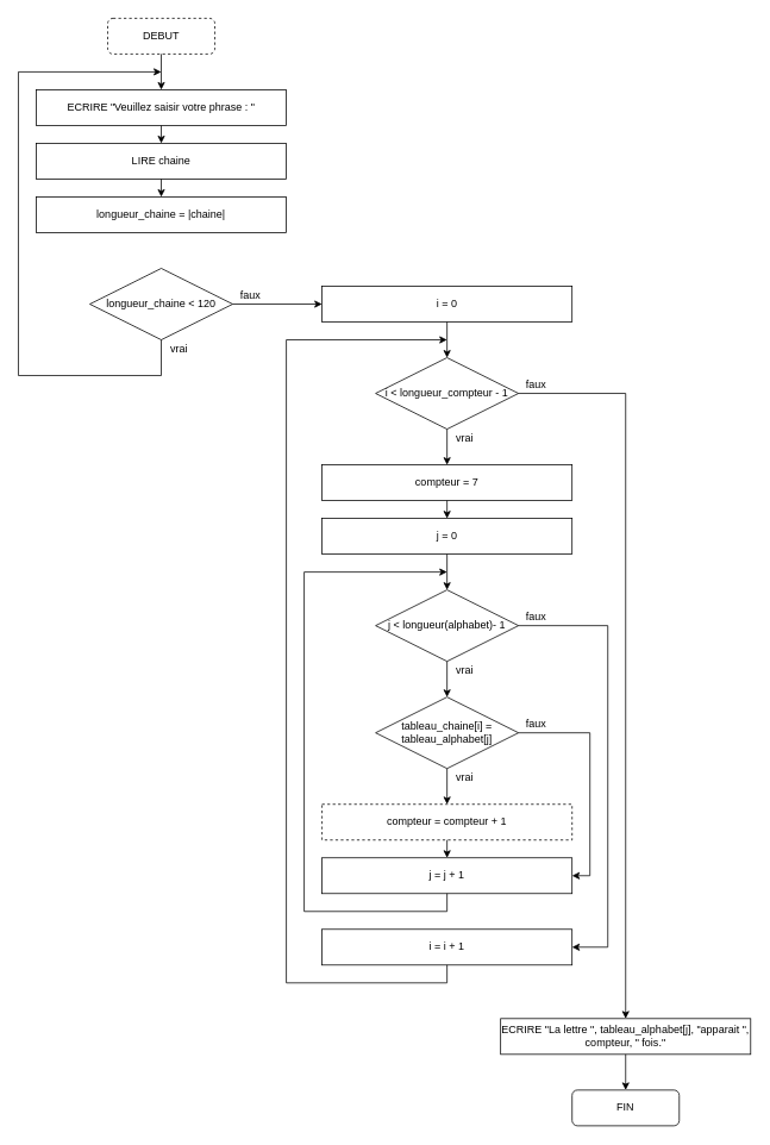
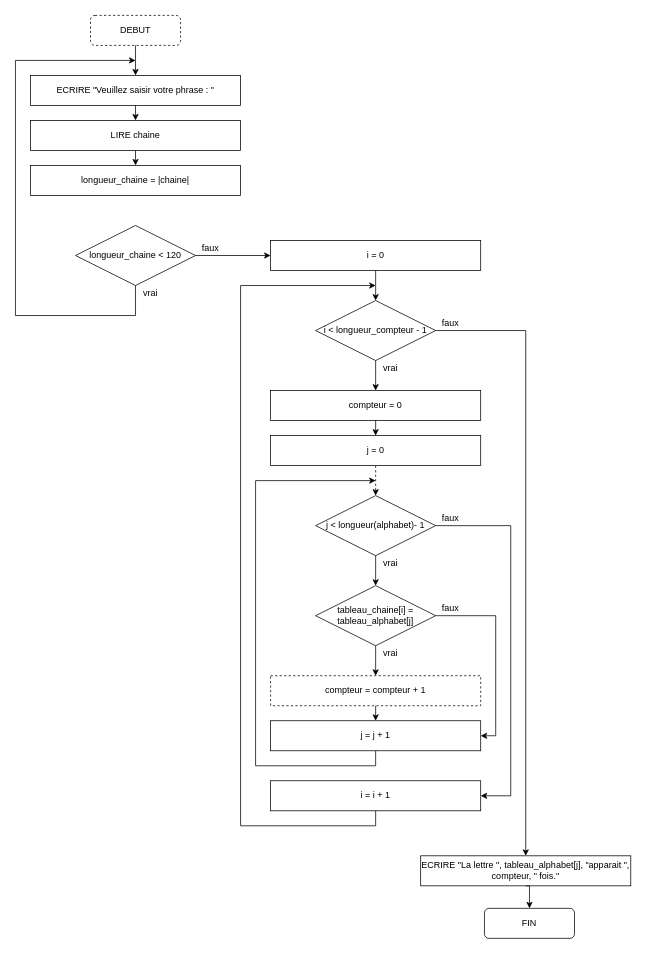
  <mxCell id="0" />
  <mxCell id="1" parent="0" />
  <mxCell id="2" style="edgeStyle=orthogonalEdgeStyle;rounded=0;orthogonalLoop=1;jettySize=auto;html=1;exitX=0.5;exitY=1;exitDx=0;exitDy=0;entryX=0.5;entryY=0;entryDx=0;entryDy=0;" edge="1" parent="1" source="3" target="5"><mxGeometry relative="1" as="geometry" /></mxCell>
  <mxCell id="3" value="DEBUT" style="rounded=1;whiteSpace=wrap;html=1;fillColor=none;dashed=1;" vertex="1" parent="1"><mxGeometry x="120" y="20" width="120" height="40" as="geometry" /></mxCell>
  <mxCell id="4" style="edgeStyle=orthogonalEdgeStyle;rounded=0;orthogonalLoop=1;jettySize=auto;html=1;exitX=0.5;exitY=1;exitDx=0;exitDy=0;entryX=0.5;entryY=0;entryDx=0;entryDy=0;" edge="1" parent="1" source="5" target="7"><mxGeometry relative="1" as="geometry" /></mxCell>
  <mxCell id="5" value="ECRIRE &quot;Veuillez saisir votre phrase : &quot;" style="rounded=0;whiteSpace=wrap;html=1;fillColor=none;" vertex="1" parent="1"><mxGeometry x="40" y="100" width="280" height="40" as="geometry" /></mxCell>
  <mxCell id="6" style="edgeStyle=orthogonalEdgeStyle;rounded=0;orthogonalLoop=1;jettySize=auto;html=1;exitX=0.5;exitY=1;exitDx=0;exitDy=0;entryX=0.5;entryY=0;entryDx=0;entryDy=0;" edge="1" parent="1" source="7" target="8"><mxGeometry relative="1" as="geometry" /></mxCell>
  <mxCell id="7" value="LIRE chaine" style="rounded=0;whiteSpace=wrap;html=1;fillColor=none;" vertex="1" parent="1"><mxGeometry x="40" y="160" width="280" height="40" as="geometry" /></mxCell>
  <mxCell id="8" value="longueur_chaine = |chaine|" style="rounded=0;whiteSpace=wrap;html=1;fillColor=none;" vertex="1" parent="1"><mxGeometry x="40" y="220" width="280" height="40" as="geometry" /></mxCell>
  <mxCell id="9" style="edgeStyle=orthogonalEdgeStyle;rounded=0;orthogonalLoop=1;jettySize=auto;html=1;exitX=0.5;exitY=1;exitDx=0;exitDy=0;" edge="1" parent="1" source="11"><mxGeometry relative="1" as="geometry"><mxPoint x="180" y="80" as="targetPoint" /><Array as="points"><mxPoint x="180" y="420" /><mxPoint x="20" y="420" /><mxPoint x="20" y="80" /></Array></mxGeometry></mxCell>
  <mxCell id="10" style="edgeStyle=orthogonalEdgeStyle;rounded=0;orthogonalLoop=1;jettySize=auto;html=1;exitX=1;exitY=0.5;exitDx=0;exitDy=0;" edge="1" parent="1" source="11" target="16"><mxGeometry relative="1" as="geometry" /></mxCell>
  <mxCell id="11" value="longueur_chaine &amp;lt; 120" style="rhombus;whiteSpace=wrap;html=1;fillColor=none;" vertex="1" parent="1"><mxGeometry x="100" y="300" width="160" height="80" as="geometry" /></mxCell>
  <mxCell id="12" style="edgeStyle=orthogonalEdgeStyle;rounded=0;orthogonalLoop=1;jettySize=auto;html=1;exitX=0.5;exitY=1;exitDx=0;exitDy=0;entryX=0.5;entryY=0;entryDx=0;entryDy=0;" edge="1" parent="1" source="14" target="18"><mxGeometry relative="1" as="geometry" /></mxCell>
  <mxCell id="13" style="edgeStyle=orthogonalEdgeStyle;rounded=0;orthogonalLoop=1;jettySize=auto;html=1;exitX=1;exitY=0.5;exitDx=0;exitDy=0;" edge="1" parent="1" source="14" target="30"><mxGeometry relative="1" as="geometry"><Array as="points"><mxPoint x="700" y="440" /></Array></mxGeometry></mxCell>
  <mxCell id="14" value="i &amp;lt; longueur_compteur - 1" style="rhombus;whiteSpace=wrap;html=1;fillColor=none;" vertex="1" parent="1"><mxGeometry x="420" y="400" width="160" height="80" as="geometry" /></mxCell>
  <mxCell id="15" style="edgeStyle=orthogonalEdgeStyle;rounded=0;orthogonalLoop=1;jettySize=auto;html=1;exitX=0.5;exitY=1;exitDx=0;exitDy=0;entryX=0.5;entryY=0;entryDx=0;entryDy=0;" edge="1" parent="1" source="16" target="14"><mxGeometry relative="1" as="geometry" /></mxCell>
  <mxCell id="16" value="i = 0" style="rounded=0;whiteSpace=wrap;html=1;fillColor=none;" vertex="1" parent="1"><mxGeometry x="360" y="320" width="280" height="40" as="geometry" /></mxCell>
  <mxCell id="17" style="edgeStyle=orthogonalEdgeStyle;rounded=0;orthogonalLoop=1;jettySize=auto;html=1;exitX=0.5;exitY=1;exitDx=0;exitDy=0;entryX=0.5;entryY=0;entryDx=0;entryDy=0;" edge="1" parent="1" source="18" target="23"><mxGeometry relative="1" as="geometry" /></mxCell>
- <mxCell id="18" value="compteur = 7" style="rounded=0;whiteSpace=wrap;html=1;fillColor=none;" vertex="1" parent="1"><mxGeometry x="360" y="520" width="280" height="40" as="geometry" /></mxCell>
+ <mxCell id="18" value="compteur = 0" style="rounded=0;whiteSpace=wrap;html=1;fillColor=none;" vertex="1" parent="1"><mxGeometry x="360" y="520" width="280" height="40" as="geometry" /></mxCell>
  <mxCell id="19" style="edgeStyle=orthogonalEdgeStyle;rounded=0;orthogonalLoop=1;jettySize=auto;html=1;exitX=0.5;exitY=1;exitDx=0;exitDy=0;entryX=0.5;entryY=0;entryDx=0;entryDy=0;" edge="1" parent="1" source="21" target="26"><mxGeometry relative="1" as="geometry" /></mxCell>
  <mxCell id="20" style="edgeStyle=orthogonalEdgeStyle;rounded=0;orthogonalLoop=1;jettySize=auto;html=1;exitX=1;exitY=0.5;exitDx=0;exitDy=0;entryX=1;entryY=0.5;entryDx=0;entryDy=0;" edge="1" parent="1" source="21" target="35"><mxGeometry relative="1" as="geometry"><Array as="points"><mxPoint x="680" y="700" /><mxPoint x="680" y="1060" /></Array></mxGeometry></mxCell>
  <mxCell id="21" value="j &amp;lt; longueur(alphabet)- 1" style="rhombus;whiteSpace=wrap;html=1;fillColor=none;" vertex="1" parent="1"><mxGeometry x="420" y="660" width="160" height="80" as="geometry" /></mxCell>
- <mxCell id="22" style="edgeStyle=orthogonalEdgeStyle;rounded=0;orthogonalLoop=1;jettySize=auto;html=1;exitX=0.5;exitY=1;exitDx=0;exitDy=0;entryX=0.5;entryY=0;entryDx=0;entryDy=0;" edge="1" parent="1" source="23" target="21"><mxGeometry relative="1" as="geometry" /></mxCell>
+ <mxCell id="22" style="edgeStyle=orthogonalEdgeStyle;rounded=0;orthogonalLoop=1;jettySize=auto;html=1;exitX=0.5;exitY=1;exitDx=0;exitDy=0;entryX=0.5;entryY=0;entryDx=0;entryDy=0;dashed=1;" edge="1" parent="1" source="23" target="21"><mxGeometry relative="1" as="geometry" /></mxCell>
  <mxCell id="23" value="j = 0" style="rounded=0;whiteSpace=wrap;html=1;fillColor=none;" vertex="1" parent="1"><mxGeometry x="360" y="580" width="280" height="40" as="geometry" /></mxCell>
  <mxCell id="24" style="edgeStyle=orthogonalEdgeStyle;rounded=0;orthogonalLoop=1;jettySize=auto;html=1;exitX=0.5;exitY=1;exitDx=0;exitDy=0;entryX=0.5;entryY=0;entryDx=0;entryDy=0;" edge="1" parent="1" source="26" target="28"><mxGeometry relative="1" as="geometry" /></mxCell>
  <mxCell id="25" style="edgeStyle=orthogonalEdgeStyle;rounded=0;orthogonalLoop=1;jettySize=auto;html=1;exitX=1;exitY=0.5;exitDx=0;exitDy=0;entryX=1;entryY=0.5;entryDx=0;entryDy=0;" edge="1" parent="1" source="26" target="33"><mxGeometry relative="1" as="geometry" /></mxCell>
  <mxCell id="26" value="tableau_chaine[i] = tableau_alphabet[j]" style="rhombus;whiteSpace=wrap;html=1;fillColor=none;" vertex="1" parent="1"><mxGeometry x="420" y="780" width="160" height="80" as="geometry" /></mxCell>
  <mxCell id="27" style="edgeStyle=orthogonalEdgeStyle;rounded=0;orthogonalLoop=1;jettySize=auto;html=1;exitX=0.5;exitY=1;exitDx=0;exitDy=0;entryX=0.5;entryY=0;entryDx=0;entryDy=0;" edge="1" parent="1" source="28" target="33"><mxGeometry relative="1" as="geometry" /></mxCell>
  <mxCell id="28" value="compteur = compteur + 1" style="rounded=0;whiteSpace=wrap;html=1;fillColor=none;dashed=1;" vertex="1" parent="1"><mxGeometry x="360" y="900" width="280" height="40" as="geometry" /></mxCell>
  <mxCell id="29" style="edgeStyle=orthogonalEdgeStyle;rounded=0;orthogonalLoop=1;jettySize=auto;html=1;exitX=0.5;exitY=1;exitDx=0;exitDy=0;entryX=0.5;entryY=0;entryDx=0;entryDy=0;" edge="1" parent="1" source="30" target="31"><mxGeometry relative="1" as="geometry" /></mxCell>
  <mxCell id="30" value="ECRIRE &quot;La lettre &quot;, tableau_alphabet[j], &quot;apparait &quot;, compteur, &quot; fois.&quot;" style="rounded=0;whiteSpace=wrap;html=1;fillColor=none;" vertex="1" parent="1"><mxGeometry x="560" y="1140" width="280" height="40" as="geometry" /></mxCell>
- <mxCell id="31" value="FIN" style="rounded=1;whiteSpace=wrap;html=1;fillColor=none;" vertex="1" parent="1"><mxGeometry x="640" y="1220" width="120" height="40" as="geometry" /></mxCell>
+ <mxCell id="31" value="FIN" style="rounded=1;whiteSpace=wrap;html=1;fillColor=none;" vertex="1" parent="1"><mxGeometry x="645" y="1210" width="120" height="40" as="geometry" /></mxCell>
  <mxCell id="32" style="edgeStyle=orthogonalEdgeStyle;rounded=0;orthogonalLoop=1;jettySize=auto;html=1;exitX=0.5;exitY=1;exitDx=0;exitDy=0;" edge="1" parent="1" source="33"><mxGeometry relative="1" as="geometry"><mxPoint x="500" y="640" as="targetPoint" /><Array as="points"><mxPoint x="500" y="1020" /><mxPoint x="340" y="1020" /><mxPoint x="340" y="640" /></Array></mxGeometry></mxCell>
  <mxCell id="33" value="j = j + 1" style="rounded=0;whiteSpace=wrap;html=1;fillColor=none;" vertex="1" parent="1"><mxGeometry x="360" y="960" width="280" height="40" as="geometry" /></mxCell>
  <mxCell id="34" style="edgeStyle=orthogonalEdgeStyle;rounded=0;orthogonalLoop=1;jettySize=auto;html=1;exitX=0.5;exitY=1;exitDx=0;exitDy=0;" edge="1" parent="1" source="35"><mxGeometry relative="1" as="geometry"><mxPoint x="500" y="380" as="targetPoint" /><Array as="points"><mxPoint x="500" y="1100" /><mxPoint x="320" y="1100" /><mxPoint x="320" y="380" /></Array></mxGeometry></mxCell>
  <mxCell id="35" value="i = i + 1" style="rounded=0;whiteSpace=wrap;html=1;fillColor=none;" vertex="1" parent="1"><mxGeometry x="360" y="1040" width="280" height="40" as="geometry" /></mxCell>
  <mxCell id="36" value="vrai" style="text;html=1;strokeColor=none;fillColor=none;align=center;verticalAlign=middle;whiteSpace=wrap;rounded=0;" vertex="1" parent="1"><mxGeometry x="180" y="380" width="40" height="20" as="geometry" /></mxCell>
  <mxCell id="37" value="vrai" style="text;html=1;strokeColor=none;fillColor=none;align=center;verticalAlign=middle;whiteSpace=wrap;rounded=0;" vertex="1" parent="1"><mxGeometry x="500" y="480" width="40" height="20" as="geometry" /></mxCell>
  <mxCell id="38" value="vrai" style="text;html=1;strokeColor=none;fillColor=none;align=center;verticalAlign=middle;whiteSpace=wrap;rounded=0;" vertex="1" parent="1"><mxGeometry x="500" y="740" width="40" height="20" as="geometry" /></mxCell>
  <mxCell id="39" value="vrai" style="text;html=1;strokeColor=none;fillColor=none;align=center;verticalAlign=middle;whiteSpace=wrap;rounded=0;" vertex="1" parent="1"><mxGeometry x="500" y="860" width="40" height="20" as="geometry" /></mxCell>
  <mxCell id="40" value="faux" style="text;html=1;strokeColor=none;fillColor=none;align=center;verticalAlign=middle;whiteSpace=wrap;rounded=0;" vertex="1" parent="1"><mxGeometry x="260" y="320" width="40" height="20" as="geometry" /></mxCell>
  <mxCell id="41" value="faux" style="text;html=1;strokeColor=none;fillColor=none;align=center;verticalAlign=middle;whiteSpace=wrap;rounded=0;" vertex="1" parent="1"><mxGeometry x="580" y="420" width="40" height="20" as="geometry" /></mxCell>
  <mxCell id="42" value="faux" style="text;html=1;strokeColor=none;fillColor=none;align=center;verticalAlign=middle;whiteSpace=wrap;rounded=0;" vertex="1" parent="1"><mxGeometry x="580" y="680" width="40" height="20" as="geometry" /></mxCell>
  <mxCell id="43" value="faux" style="text;html=1;strokeColor=none;fillColor=none;align=center;verticalAlign=middle;whiteSpace=wrap;rounded=0;" vertex="1" parent="1"><mxGeometry x="580" y="800" width="40" height="20" as="geometry" /></mxCell>
